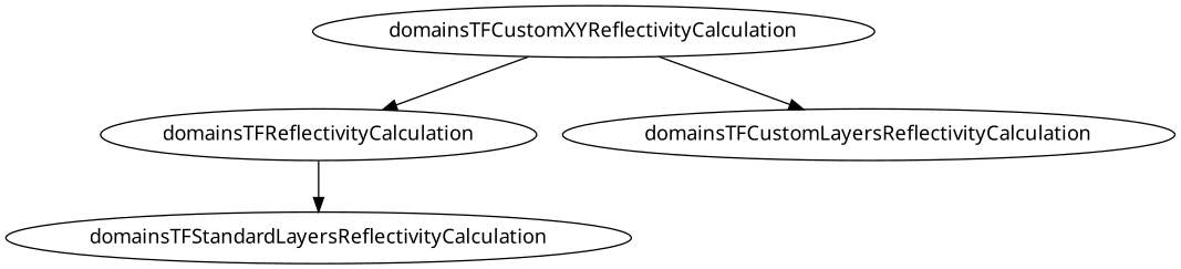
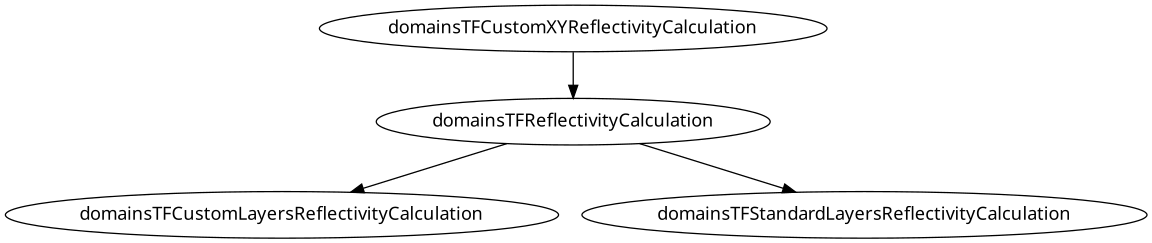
  digraph {
    fontname="Noto Sans"
    node [fontname="Noto Sans"]
    edge [fontname="Noto Sans"]
    domainsTFReflectivityCalculation
    domainsTFCustomLayersReflectivityCalculation
    domainsTFStandardLayersReflectivityCalculation
    domainsTFCustomXYReflectivityCalculation
-   domainsTFCustomXYReflectivityCalculation -> domainsTFCustomLayersReflectivityCalculation
+   domainsTFReflectivityCalculation -> domainsTFCustomLayersReflectivityCalculation
    domainsTFReflectivityCalculation -> domainsTFStandardLayersReflectivityCalculation
    domainsTFCustomXYReflectivityCalculation -> domainsTFReflectivityCalculation
  }
